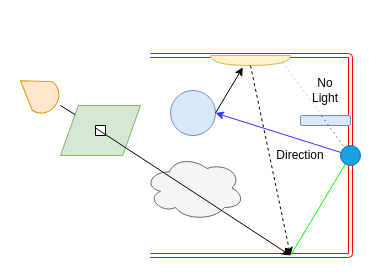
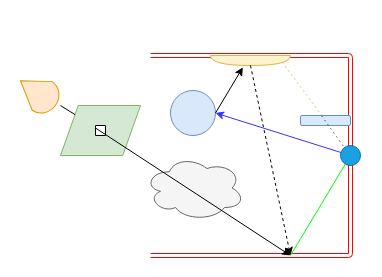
  <mxCell id="0" />
  <mxCell id="1" parent="0" />
  <mxCell id="2" value="" style="shape=parallelogram;perimeter=parallelogramPerimeter;whiteSpace=wrap;html=1;size=0.222;rotation=-180;fillColor=#d5e8d4;strokeColor=#82b366;" parent="1" vertex="1"><mxGeometry x="60" y="105" width="80" height="50" as="geometry" /></mxCell>
  <mxCell id="3" value="" style="shape=link;html=1;fillColor=#e51400;strokeColor=#FF0000;" parent="1" edge="1"><mxGeometry width="100" relative="1" as="geometry"><mxPoint x="150" y="255" as="sourcePoint" /><mxPoint x="150" y="55" as="targetPoint" /><Array as="points"><mxPoint x="350" y="255" /><mxPoint x="350" y="55" /></Array></mxGeometry></mxCell>
  <mxCell id="4" value="" style="verticalLabelPosition=bottom;verticalAlign=top;html=1;shape=mxgraph.basic.rect;fillColor2=none;strokeWidth=1;size=20;indent=5;" parent="1" vertex="1"><mxGeometry x="95" y="125" width="10" height="10" as="geometry" /></mxCell>
  <mxCell id="5" value="" style="ellipse;shape=cloud;whiteSpace=wrap;html=1;fillColor=#f5f5f5;strokeColor=#666666;fontColor=#333333;" parent="1" vertex="1"><mxGeometry x="144" y="155" width="100" height="65" as="geometry" /></mxCell>
  <mxCell id="6" value="" style="ellipse;whiteSpace=wrap;html=1;aspect=fixed;fillColor=#dae8fc;strokeColor=#6c8ebf;" parent="1" vertex="1"><mxGeometry x="170" y="90" width="45" height="45" as="geometry" /></mxCell>
  <mxCell id="7" value="" style="shape=or;whiteSpace=wrap;html=1;rotation=90;fillColor=#fff2cc;strokeColor=#d6b656;" parent="1" vertex="1"><mxGeometry x="245" y="20" width="10" height="80" as="geometry" /></mxCell>
  <mxCell id="8" value="" style="endArrow=classic;html=1;exitX=0;exitY=0.25;exitDx=0;exitDy=0;fillColor=#e51400;" parent="1" source="4" edge="1"><mxGeometry width="50" height="50" relative="1" as="geometry"><mxPoint x="60" y="105" as="sourcePoint" /><mxPoint x="290" y="255" as="targetPoint" /></mxGeometry></mxCell>
  <mxCell id="9" value="" style="endArrow=classic;html=1;strokeColor=#00FF00;" parent="1" edge="1"><mxGeometry width="50" height="50" relative="1" as="geometry"><mxPoint x="290" y="255" as="sourcePoint" /><mxPoint x="350" y="155" as="targetPoint" /></mxGeometry></mxCell>
  <mxCell id="10" value="" style="endArrow=classic;html=1;entryX=1;entryY=0.5;entryDx=0;entryDy=0;strokeColor=#3333FF;" parent="1" target="6" edge="1"><mxGeometry width="50" height="50" relative="1" as="geometry"><mxPoint x="350" y="155" as="sourcePoint" /><mxPoint x="390" y="115" as="targetPoint" /></mxGeometry></mxCell>
  <mxCell id="11" value="" style="endArrow=classic;html=1;exitX=1;exitY=0.5;exitDx=0;exitDy=0;exitPerimeter=0;dashed=1;" parent="1" source="7" edge="1"><mxGeometry width="50" height="50" relative="1" as="geometry"><mxPoint x="340" y="165" as="sourcePoint" /><mxPoint x="290" y="255" as="targetPoint" /></mxGeometry></mxCell>
  <mxCell id="12" value="" style="endArrow=none;html=1;dashed=1;exitX=0.7;exitY=0.1;exitDx=0;exitDy=0;exitPerimeter=0;endFill=0;dashPattern=1 4;entryX=0.423;entryY=-0.033;entryDx=0;entryDy=0;entryPerimeter=0;fillColor=#e3c800;strokeColor=#B09500;" parent="1" source="7" target="14" edge="1"><mxGeometry width="50" height="50" relative="1" as="geometry"><mxPoint x="340" y="165" as="sourcePoint" /><mxPoint x="350" y="155" as="targetPoint" /></mxGeometry></mxCell>
  <mxCell id="13" value="" style="endArrow=classic;html=1;entryX=1.186;entryY=0.596;entryDx=0;entryDy=0;entryPerimeter=0;exitX=1;exitY=0.5;exitDx=0;exitDy=0;" parent="1" source="6" target="7" edge="1"><mxGeometry width="50" height="50" relative="1" as="geometry"><mxPoint x="220" y="115" as="sourcePoint" /><mxPoint x="390" y="115" as="targetPoint" /></mxGeometry></mxCell>
  <mxCell id="14" value="" style="rounded=1;whiteSpace=wrap;html=1;fillColor=#dae8fc;strokeColor=#6c8ebf;" parent="1" vertex="1"><mxGeometry x="300" y="115" width="50" height="10" as="geometry" /></mxCell>
  <mxCell id="15" value="" style="endArrow=none;html=1;entryX=1;entryY=1;entryDx=0;entryDy=0;endFill=0;fillColor=#e51400;" parent="1" target="2" edge="1"><mxGeometry width="50" height="50" relative="1" as="geometry"><mxPoint x="60" y="105" as="sourcePoint" /><mxPoint x="75" y="75" as="targetPoint" /></mxGeometry></mxCell>
  <mxCell id="16" value="" style="ellipse;whiteSpace=wrap;html=1;aspect=fixed;fillColor=#1ba1e2;strokeColor=#006EAF;fontColor=#ffffff;" parent="1" vertex="1"><mxGeometry x="340" y="145" width="20" height="20" as="geometry" /></mxCell>
  <mxCell id="17" value="" style="verticalLabelPosition=bottom;verticalAlign=top;html=1;shape=mxgraph.basic.cone2;dx=0.5;dy=0.62;rotation=-55;fillColor=#ffe6cc;strokeColor=#d79b00;" parent="1" vertex="1"><mxGeometry x="20.02" y="71.1" width="34.98" height="42.8" as="geometry" /></mxCell>
- <mxCell id="18" value="Direction" style="text;html=1;strokeColor=none;fillColor=none;align=center;verticalAlign=middle;whiteSpace=wrap;rounded=0;" parent="1" vertex="1"><mxGeometry x="280" y="145" width="40" height="20" as="geometry" /></mxCell>
- <mxCell id="19" value="No Light" style="text;html=1;strokeColor=none;fillColor=none;align=center;verticalAlign=middle;whiteSpace=wrap;rounded=0;" parent="1" vertex="1"><mxGeometry x="305" y="80" width="40" height="20" as="geometry" /></mxCell>
  <mxCell id="20" value="" style="endArrow=none;html=1;dashed=1;exitX=0.429;exitY=0.078;exitDx=0;exitDy=0;exitPerimeter=0;endFill=0;dashPattern=1 4;entryX=0.239;entryY=0.164;entryDx=0;entryDy=0;entryPerimeter=0;fillColor=#e3c800;" parent="1" source="14" target="16" edge="1"><mxGeometry width="50" height="50" relative="1" as="geometry"><mxPoint x="292" y="72" as="sourcePoint" /><mxPoint x="331.15" y="124.67" as="targetPoint" /></mxGeometry></mxCell>
